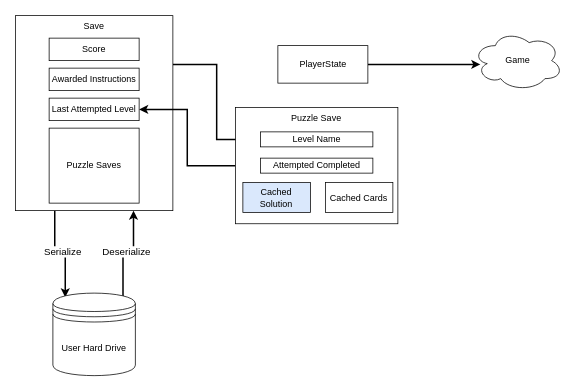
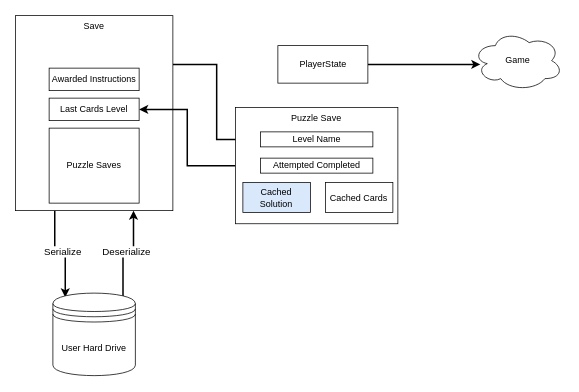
  <mxCell id="0" />
  <mxCell id="1" parent="0" />
  <mxCell id="2" style="edgeStyle=orthogonalEdgeStyle;rounded=0;orthogonalLoop=1;jettySize=auto;html=1;exitX=1;exitY=0.25;exitDx=0;exitDy=0;strokeWidth=2;" parent="1" source="4" target="11" edge="1"><mxGeometry relative="1" as="geometry" /></mxCell>
  <mxCell id="3" value="&lt;font style=&quot;font-size: 13px&quot;&gt;Serialize&lt;/font&gt;" style="edgeStyle=orthogonalEdgeStyle;rounded=0;orthogonalLoop=1;jettySize=auto;html=1;exitX=0.25;exitY=1;exitDx=0;exitDy=0;entryX=0.15;entryY=0.05;entryDx=0;entryDy=0;entryPerimeter=0;strokeWidth=2;" parent="1" source="4" target="19" edge="1"><mxGeometry relative="1" as="geometry" /></mxCell>
  <mxCell id="4" value="Save" style="rounded=0;whiteSpace=wrap;html=1;verticalAlign=top;" parent="1" vertex="1"><mxGeometry x="20" y="20" width="210" height="260" as="geometry" /></mxCell>
- <mxCell id="5" value="Score" style="rounded=0;whiteSpace=wrap;html=1;" parent="1" vertex="1"><mxGeometry x="65" y="50" width="120" height="30" as="geometry" /></mxCell>
  <mxCell id="6" value="Awarded Instructions" style="rounded=0;whiteSpace=wrap;html=1;" parent="1" vertex="1"><mxGeometry x="65" y="90" width="120" height="30" as="geometry" /></mxCell>
- <mxCell id="7" value="Last Attempted Level" style="rounded=0;whiteSpace=wrap;html=1;" parent="1" vertex="1"><mxGeometry x="65" y="130" width="120" height="30" as="geometry" /></mxCell>
+ <mxCell id="7" value="Last Cards Level" style="rounded=0;whiteSpace=wrap;html=1;" parent="1" vertex="1"><mxGeometry x="65" y="130" width="120" height="30" as="geometry" /></mxCell>
  <mxCell id="8" value="Puzzle Saves" style="rounded=0;whiteSpace=wrap;html=1;" parent="1" vertex="1"><mxGeometry x="65" y="170" width="120" height="100" as="geometry" /></mxCell>
  <mxCell id="9" style="edgeStyle=orthogonalEdgeStyle;rounded=0;orthogonalLoop=1;jettySize=auto;html=1;exitX=0;exitY=0.5;exitDx=0;exitDy=0;strokeWidth=2;" parent="1" source="10" target="7" edge="1"><mxGeometry relative="1" as="geometry" /></mxCell>
  <mxCell id="10" value="Puzzle Save" style="rounded=0;whiteSpace=wrap;html=1;verticalAlign=top;" parent="1" vertex="1"><mxGeometry x="313.33" y="142.5" width="216.67" height="155" as="geometry" /></mxCell>
  <mxCell id="11" value="Level Name" style="rounded=0;whiteSpace=wrap;html=1;" parent="1" vertex="1"><mxGeometry x="346.67" y="175" width="150" height="20" as="geometry" /></mxCell>
  <mxCell id="12" value="Attempted Completed" style="rounded=0;whiteSpace=wrap;html=1;" parent="1" vertex="1"><mxGeometry x="346.67" y="210" width="150" height="20" as="geometry" /></mxCell>
  <mxCell id="13" value="Cached Solution" style="rounded=0;whiteSpace=wrap;html=1;fillColor=#dae8fc;" parent="1" vertex="1"><mxGeometry x="323.33" y="242.5" width="90" height="40" as="geometry" /></mxCell>
  <mxCell id="14" value="Cached Cards" style="rounded=0;whiteSpace=wrap;html=1;" parent="1" vertex="1"><mxGeometry x="433.33" y="242.5" width="90" height="40" as="geometry" /></mxCell>
  <mxCell id="15" style="edgeStyle=orthogonalEdgeStyle;rounded=0;orthogonalLoop=1;jettySize=auto;html=1;exitX=1;exitY=0.5;exitDx=0;exitDy=0;strokeWidth=2;" parent="1" source="16" edge="1"><mxGeometry relative="1" as="geometry"><mxPoint x="640" y="85" as="targetPoint" /></mxGeometry></mxCell>
  <mxCell id="16" value="PlayerState" style="html=1;" parent="1" vertex="1"><mxGeometry x="370" y="60" width="120" height="50" as="geometry" /></mxCell>
  <mxCell id="17" value="Game" style="ellipse;shape=cloud;whiteSpace=wrap;html=1;" parent="1" vertex="1"><mxGeometry x="630" y="40" width="120" height="80" as="geometry" /></mxCell>
  <mxCell id="18" value="&lt;font style=&quot;font-size: 13px&quot;&gt;Deserialize&lt;/font&gt;" style="edgeStyle=orthogonalEdgeStyle;rounded=0;orthogonalLoop=1;jettySize=auto;html=1;exitX=0.85;exitY=0.05;exitDx=0;exitDy=0;exitPerimeter=0;entryX=0.75;entryY=1;entryDx=0;entryDy=0;strokeWidth=2;" parent="1" source="19" target="4" edge="1"><mxGeometry relative="1" as="geometry" /></mxCell>
  <mxCell id="19" value="User Hard Drive" style="shape=datastore;whiteSpace=wrap;html=1;" parent="1" vertex="1"><mxGeometry x="70" y="390" width="110" height="110" as="geometry" /></mxCell>
